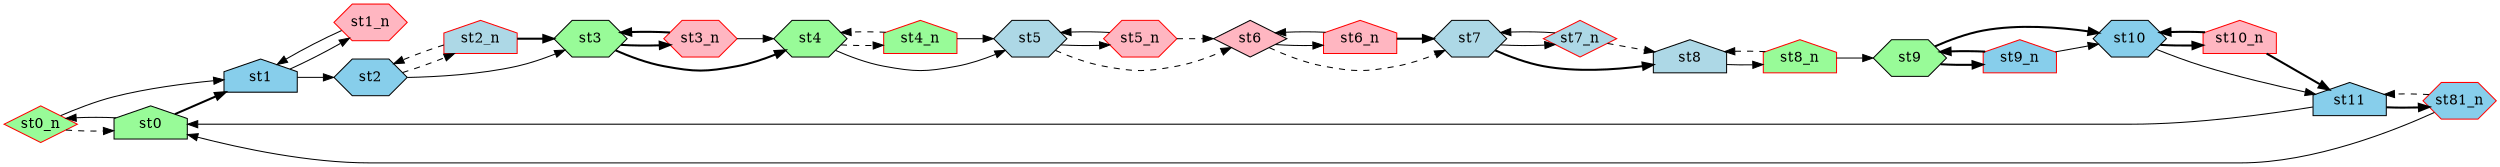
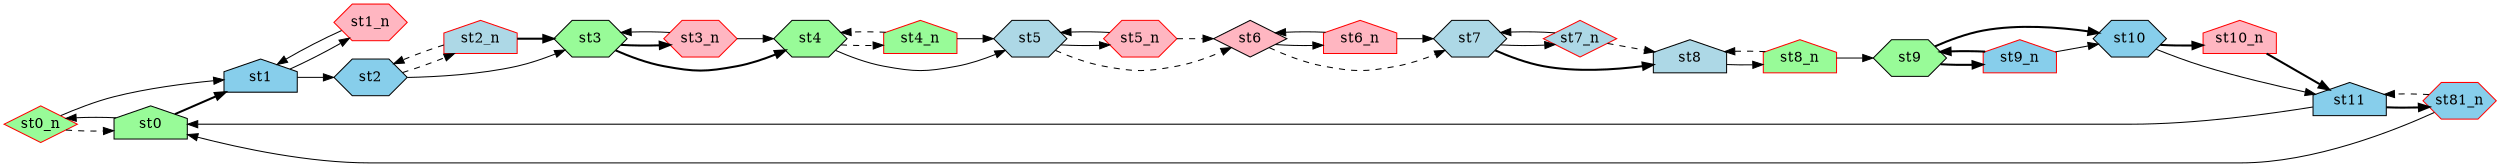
  digraph {
    rankdir=LR
    node [color=red fillcolor=palegreen fixedsize=true shape=hexagon style=filled]
    edge [style=solid]
    st0_n [shape=diamond width=1]
    st0 [color=black shape=house style="unfilled,filled" width=1]
    st1 [color=black fillcolor=skyblue shape=house style="unfilled,filled" width=1]
    st1_n [fillcolor=lightpink width=1]
    st2 [color=black fillcolor=skyblue style="unfilled,filled" width=1]
    st10_n [fillcolor=lightpink shape=house width=1]
    st10 [color=black fillcolor=skyblue style="unfilled,filled" width=1]
    st11 [color=black fillcolor=skyblue shape=house style="unfilled,filled" width=1]
    n9 [fillcolor=skyblue label=st81_n width=1]
    st2_n [fillcolor=lightblue shape=house width=1]
    st3 [color=black style="unfilled,filled" width=1]
    st3_n [fillcolor=lightpink width=1]
    st4 [color=black style="unfilled,filled" width=1]
    st4_n [shape=house width=1]
    st5 [color=black fillcolor=lightblue style="unfilled,filled" width=1]
    st5_n [fillcolor=lightpink width=1]
    st6 [color=black fillcolor=lightpink shape=diamond style="unfilled,filled" width=1]
    st6_n [fillcolor=lightpink shape=house width=1]
    st7 [color=black fillcolor=lightblue style="unfilled,filled" width=1]
    st7_n [fillcolor=lightblue shape=diamond width=1]
    st8 [color=black fillcolor=lightblue shape=house style="unfilled,filled" width=1]
    st8_n [shape=house width=1]
    st9 [color=black style="unfilled,filled" width=1]
    st9_n [fillcolor=skyblue shape=house width=1]
    st0_n -> st0 [style=dashed]
    st0_n -> st1
    st0 -> st0_n
    st0 -> st1 [style=bold]
    st1 -> st1_n
    st1 -> st2
    st1_n -> st1
    st2 -> st2_n [style=dashed]
    st2 -> st3
-   st10_n -> st10 [style=bold]
    st10_n -> st11 [style=bold]
    st10 -> st10_n [style=bold]
    st10 -> st11
    st11 -> st0
    st11 -> n9 [style=bold]
    n9 -> st0
    n9 -> st11 [style=dashed]
    st2_n -> st2 [style=dashed]
    st2_n -> st3 [style=bold]
    st3 -> st3_n [style=bold]
    st3 -> st4 [style=bold]
-   st3_n -> st3 [style=bold]
+   st3_n -> st3
    st3_n -> st4
    st4 -> st4_n [style=dashed]
    st4 -> st5
    st4_n -> st4 [style=dashed]
    st4_n -> st5
    st5 -> st5_n
    st5 -> st6 [style=dashed]
    st5_n -> st5
    st5_n -> st6 [style=dashed]
    st6 -> st6_n
    st6 -> st7 [style=dashed]
    st6_n -> st6
-   st6_n -> st7 [style=bold]
+   st6_n -> st7
    st7 -> st7_n
    st7 -> st8 [style=bold]
    st7_n -> st7
    st7_n -> st8 [style=dashed]
    st8 -> st8_n
    st8_n -> st8 [style=dashed]
    st8_n -> st9
    st9 -> st10 [style=bold]
    st9 -> st9_n [style=bold]
    st9_n -> st10
    st9_n -> st9 [style=bold]
  }
